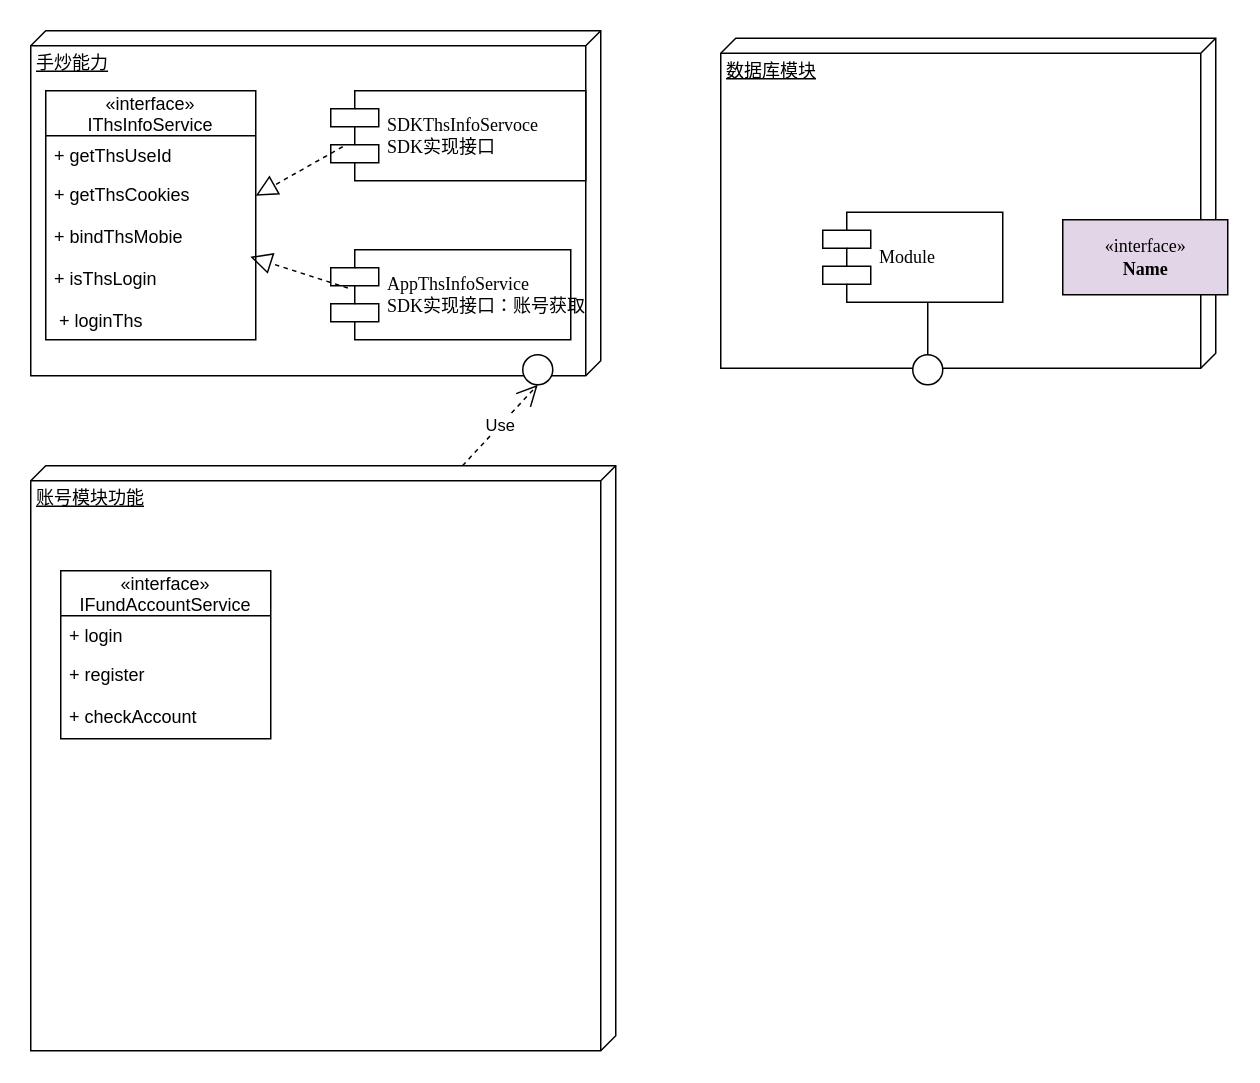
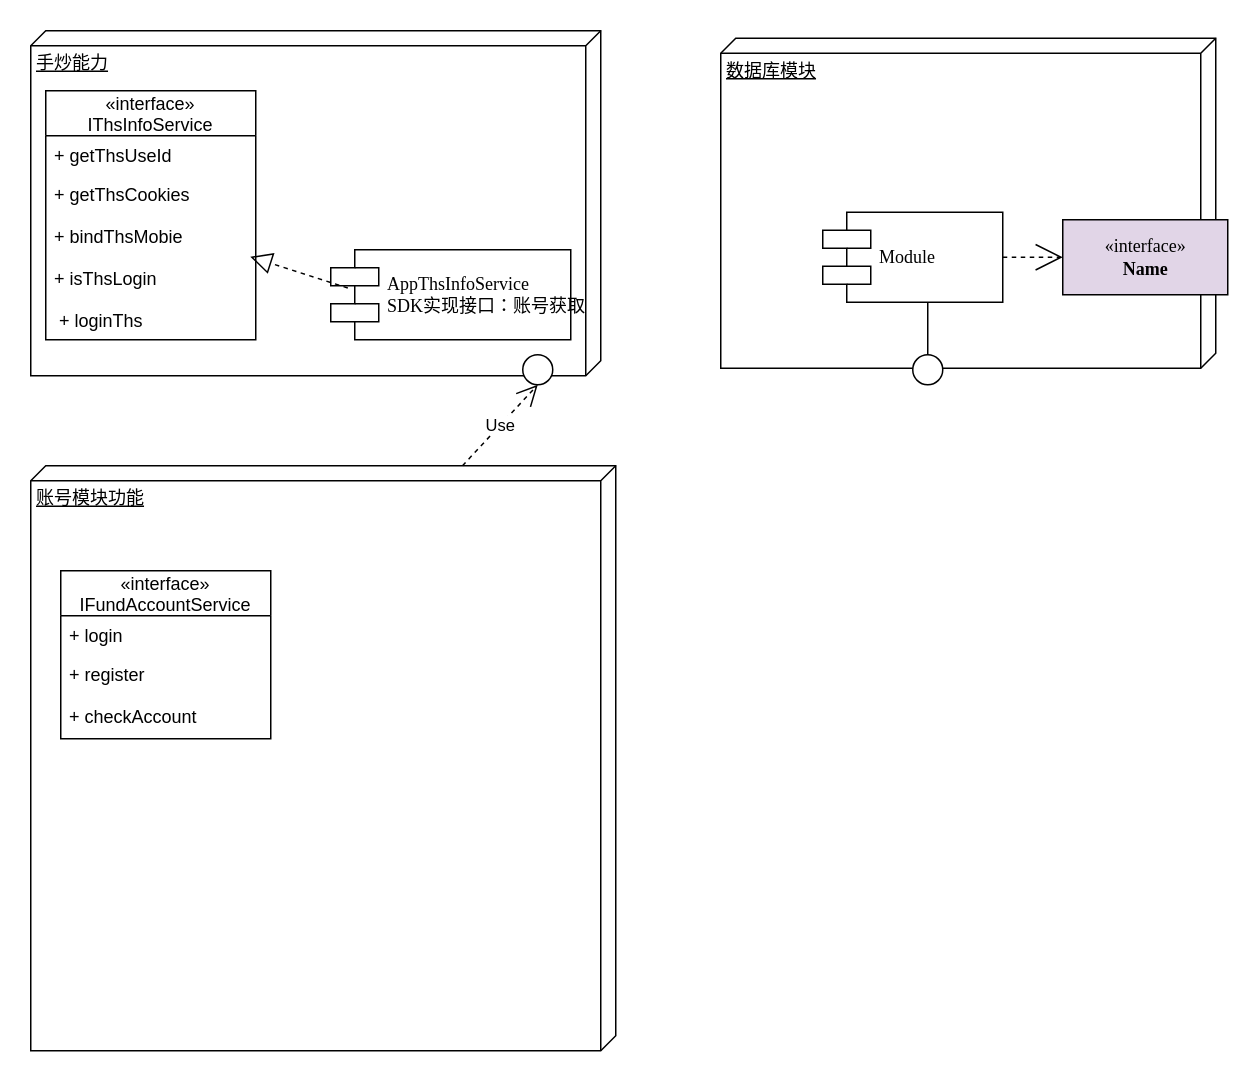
  <mxCell id="0" />
  <mxCell id="1" parent="0" />
  <mxCell id="2" value="手炒能力" style="verticalAlign=top;align=left;spacingTop=8;spacingLeft=2;spacingRight=12;shape=cube;size=10;direction=south;fontStyle=4;html=1;rounded=0;shadow=0;comic=0;labelBackgroundColor=none;strokeWidth=1;fontFamily=Verdana;fontSize=12" parent="1" vertex="1"><mxGeometry x="20" y="20" width="380" height="230" as="geometry" /></mxCell>
  <mxCell id="3" value="数据库模块" style="verticalAlign=top;align=left;spacingTop=8;spacingLeft=2;spacingRight=12;shape=cube;size=10;direction=south;fontStyle=4;html=1;rounded=0;shadow=0;comic=0;labelBackgroundColor=none;strokeWidth=1;fontFamily=Verdana;fontSize=12" parent="1" vertex="1"><mxGeometry x="480" y="25" width="330" height="220" as="geometry" /></mxCell>
  <mxCell id="4" value="账号模块功能" style="verticalAlign=top;align=left;spacingTop=8;spacingLeft=2;spacingRight=12;shape=cube;size=10;direction=south;fontStyle=4;html=1;rounded=0;shadow=0;comic=0;labelBackgroundColor=none;strokeWidth=1;fontFamily=Verdana;fontSize=12" parent="1" vertex="1"><mxGeometry x="20" y="310" width="390" height="390" as="geometry" /></mxCell>
- <mxCell id="5" value="SDKThsInfoServoce&lt;br&gt;SDK实现接口" style="shape=component;align=left;spacingLeft=36;rounded=0;shadow=0;comic=0;labelBackgroundColor=none;strokeWidth=1;fontFamily=Verdana;fontSize=12;html=1;" parent="1" vertex="1"><mxGeometry x="220" y="60" width="170" height="60" as="geometry" /></mxCell>
  <mxCell id="6" value="" style="ellipse;whiteSpace=wrap;html=1;rounded=0;shadow=0;comic=0;labelBackgroundColor=none;strokeWidth=1;fontFamily=Verdana;fontSize=12;align=center;" parent="1" vertex="1"><mxGeometry x="348" y="236" width="20" height="20" as="geometry" /></mxCell>
  <mxCell id="7" value="Module" style="shape=component;align=left;spacingLeft=36;rounded=0;shadow=0;comic=0;labelBackgroundColor=none;strokeWidth=1;fontFamily=Verdana;fontSize=12;html=1;" parent="1" vertex="1"><mxGeometry x="548" y="141" width="120" height="60" as="geometry" /></mxCell>
  <mxCell id="8" value="&amp;laquo;interface&amp;raquo;&lt;br&gt;&lt;b&gt;Name&lt;/b&gt;" style="html=1;rounded=0;shadow=0;comic=0;labelBackgroundColor=none;strokeWidth=1;fontFamily=Verdana;fontSize=12;align=center;fillColor=#e1d5e7;" parent="1" vertex="1"><mxGeometry x="708" y="146" width="110" height="50" as="geometry" /></mxCell>
  <mxCell id="9" value="" style="ellipse;whiteSpace=wrap;html=1;rounded=0;shadow=0;comic=0;labelBackgroundColor=none;strokeWidth=1;fontFamily=Verdana;fontSize=12;align=center;" parent="1" vertex="1"><mxGeometry x="608" y="236" width="20" height="20" as="geometry" /></mxCell>
  <mxCell id="10" style="edgeStyle=elbowEdgeStyle;rounded=0;html=1;labelBackgroundColor=none;startArrow=none;startFill=0;startSize=8;endArrow=none;endFill=0;endSize=16;fontFamily=Verdana;fontSize=12;" parent="1" source="9" target="7" edge="1"><mxGeometry relative="1" as="geometry" /></mxCell>
+ <mxCell id="11" style="edgeStyle=orthogonalEdgeStyle;rounded=0;html=1;dashed=1;labelBackgroundColor=none;startArrow=none;startFill=0;startSize=8;endArrow=open;endFill=0;endSize=16;fontFamily=Verdana;fontSize=12;" parent="1" source="7" target="8" edge="1"><mxGeometry relative="1" as="geometry" /></mxCell>
  <mxCell id="12" value="«interface»&#10;IThsInfoService" style="swimlane;fontStyle=0;childLayout=stackLayout;horizontal=1;startSize=30;horizontalStack=0;resizeParent=1;resizeParentMax=0;resizeLast=0;collapsible=1;marginBottom=0;" vertex="1" parent="1"><mxGeometry x="30" y="60" width="140" height="166" as="geometry"><mxRectangle x="100" y="140" width="50" height="26" as="alternateBounds" /></mxGeometry></mxCell>
  <mxCell id="13" value="+ getThsUseId" style="text;strokeColor=none;fillColor=none;align=left;verticalAlign=top;spacingLeft=4;spacingRight=4;overflow=hidden;rotatable=0;points=[[0,0.5],[1,0.5]];portConstraint=eastwest;" vertex="1" parent="12"><mxGeometry y="30" width="140" height="26" as="geometry" /></mxCell>
  <mxCell id="14" value="+ getThsCookies" style="text;strokeColor=none;fillColor=none;align=left;verticalAlign=top;spacingLeft=4;spacingRight=4;overflow=hidden;rotatable=0;points=[[0,0.5],[1,0.5]];portConstraint=eastwest;" vertex="1" parent="12"><mxGeometry y="56" width="140" height="28" as="geometry" /></mxCell>
  <mxCell id="15" value="+ bindThsMobie" style="text;strokeColor=none;fillColor=none;align=left;verticalAlign=top;spacingLeft=4;spacingRight=4;overflow=hidden;rotatable=0;points=[[0,0.5],[1,0.5]];portConstraint=eastwest;" vertex="1" parent="12"><mxGeometry y="84" width="140" height="28" as="geometry" /></mxCell>
  <mxCell id="16" value="+ isThsLogin" style="text;strokeColor=none;fillColor=none;align=left;verticalAlign=top;spacingLeft=4;spacingRight=4;overflow=hidden;rotatable=0;points=[[0,0.5],[1,0.5]];portConstraint=eastwest;" vertex="1" parent="12"><mxGeometry y="112" width="140" height="28" as="geometry" /></mxCell>
  <mxCell id="17" value=" + loginThs" style="text;strokeColor=none;fillColor=none;align=left;verticalAlign=top;spacingLeft=4;spacingRight=4;overflow=hidden;rotatable=0;points=[[0,0.5],[1,0.5]];portConstraint=eastwest;" vertex="1" parent="12"><mxGeometry y="140" width="140" height="26" as="geometry" /></mxCell>
  <mxCell id="18" value="AppThsInfoService&lt;br&gt;SDK实现接口：账号获取" style="shape=component;align=left;spacingLeft=36;rounded=0;shadow=0;comic=0;labelBackgroundColor=none;strokeWidth=1;fontFamily=Verdana;fontSize=12;html=1;" vertex="1" parent="1"><mxGeometry x="220" y="166" width="160" height="60" as="geometry" /></mxCell>
  <mxCell id="19" value="«interface»&#10;IFundAccountService" style="swimlane;fontStyle=0;childLayout=stackLayout;horizontal=1;startSize=30;horizontalStack=0;resizeParent=1;resizeParentMax=0;resizeLast=0;collapsible=1;marginBottom=0;" vertex="1" parent="1"><mxGeometry x="40" y="380" width="140" height="112" as="geometry"><mxRectangle x="100" y="140" width="50" height="26" as="alternateBounds" /></mxGeometry></mxCell>
  <mxCell id="20" value="+ login" style="text;strokeColor=none;fillColor=none;align=left;verticalAlign=top;spacingLeft=4;spacingRight=4;overflow=hidden;rotatable=0;points=[[0,0.5],[1,0.5]];portConstraint=eastwest;" vertex="1" parent="19"><mxGeometry y="30" width="140" height="26" as="geometry" /></mxCell>
  <mxCell id="21" value="+ register" style="text;strokeColor=none;fillColor=none;align=left;verticalAlign=top;spacingLeft=4;spacingRight=4;overflow=hidden;rotatable=0;points=[[0,0.5],[1,0.5]];portConstraint=eastwest;" vertex="1" parent="19"><mxGeometry y="56" width="140" height="28" as="geometry" /></mxCell>
  <mxCell id="22" value="+ checkAccount" style="text;strokeColor=none;fillColor=none;align=left;verticalAlign=top;spacingLeft=4;spacingRight=4;overflow=hidden;rotatable=0;points=[[0,0.5],[1,0.5]];portConstraint=eastwest;" vertex="1" parent="19"><mxGeometry y="84" width="140" height="28" as="geometry" /></mxCell>
  <mxCell id="23" value="Use" style="endArrow=open;endSize=12;dashed=1;html=1;entryX=0.5;entryY=1;entryDx=0;entryDy=0;exitX=0;exitY=0.262;exitDx=0;exitDy=0;exitPerimeter=0;" edge="1" parent="1" source="4" target="6"><mxGeometry width="160" relative="1" as="geometry"><mxPoint x="620" y="390" as="sourcePoint" /><mxPoint x="780" y="390" as="targetPoint" /></mxGeometry></mxCell>
  <mxCell id="24" value="" style="endArrow=block;dashed=1;endFill=0;endSize=12;html=1;entryX=0.974;entryY=-0.048;entryDx=0;entryDy=0;entryPerimeter=0;exitX=0.071;exitY=0.425;exitDx=0;exitDy=0;exitPerimeter=0;" edge="1" parent="1" source="18" target="16"><mxGeometry width="160" relative="1" as="geometry"><mxPoint x="530" y="610" as="sourcePoint" /><mxPoint x="690" y="610" as="targetPoint" /></mxGeometry></mxCell>
- <mxCell id="25" value="" style="endArrow=block;dashed=1;endFill=0;endSize=12;html=1;entryX=1;entryY=0.5;entryDx=0;entryDy=0;exitX=0.047;exitY=0.622;exitDx=0;exitDy=0;exitPerimeter=0;" edge="1" parent="1" source="5" target="14"><mxGeometry width="160" relative="1" as="geometry"><mxPoint x="241.36" y="201.5" as="sourcePoint" /><mxPoint x="176.36" y="180.656" as="targetPoint" /></mxGeometry></mxCell>
